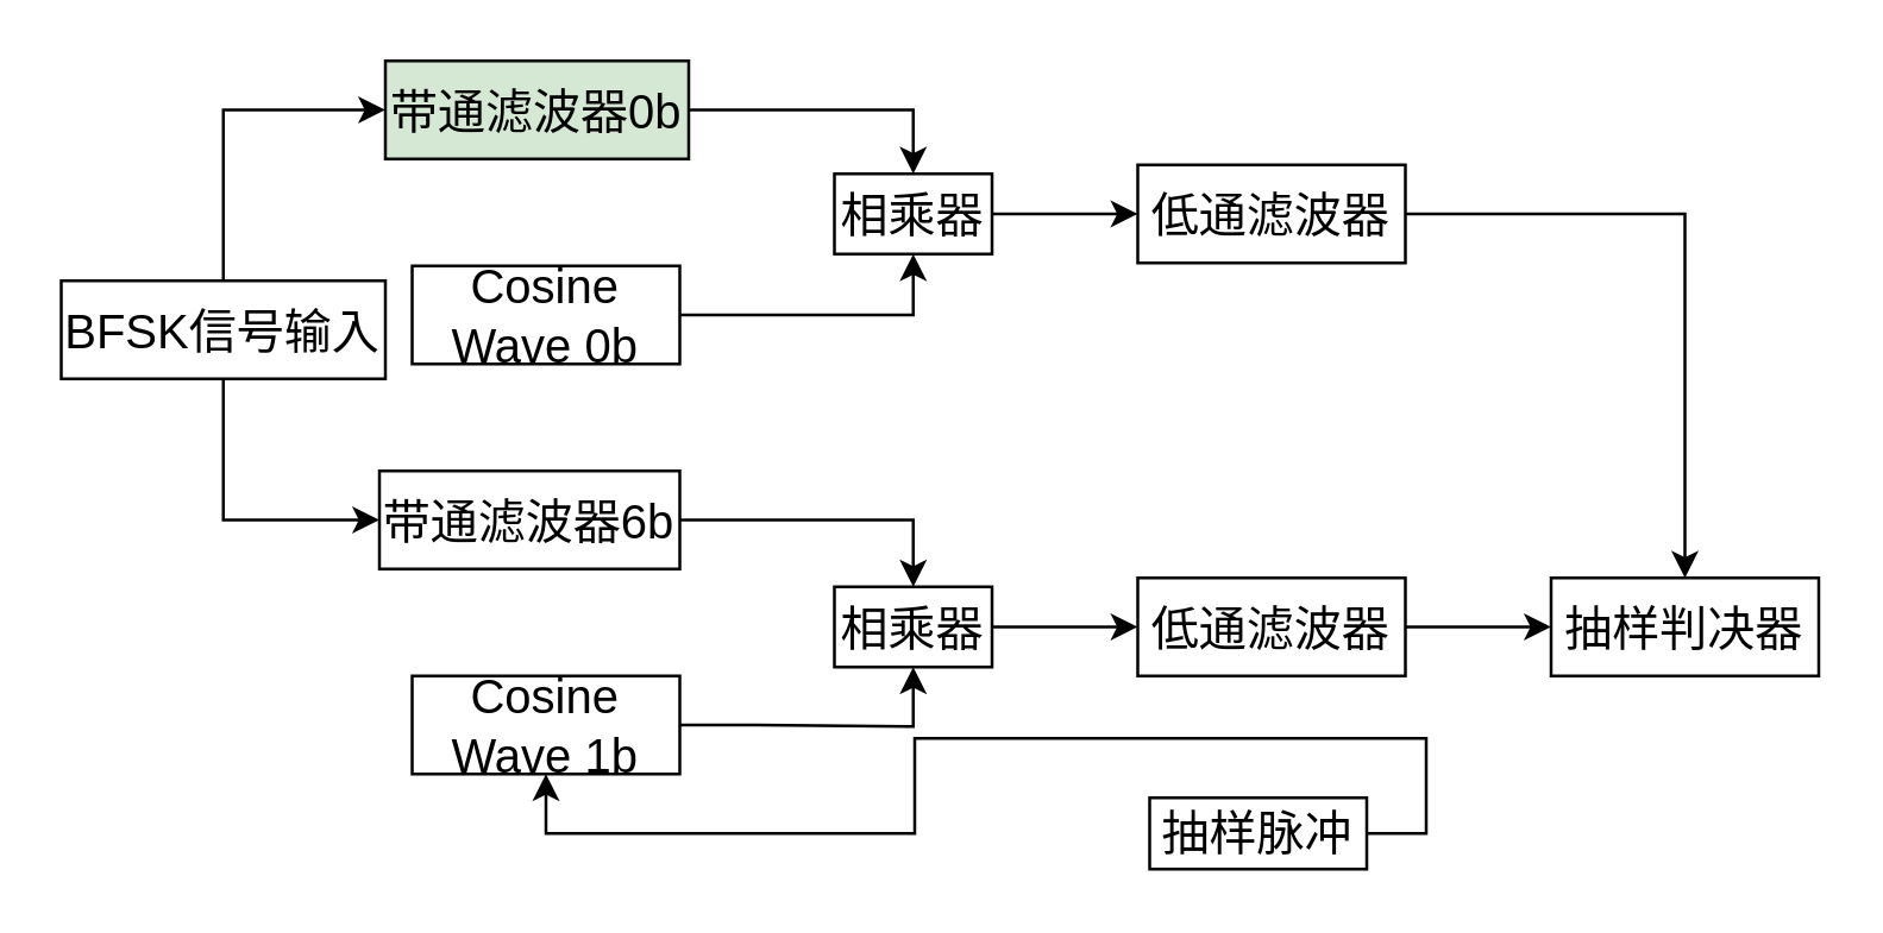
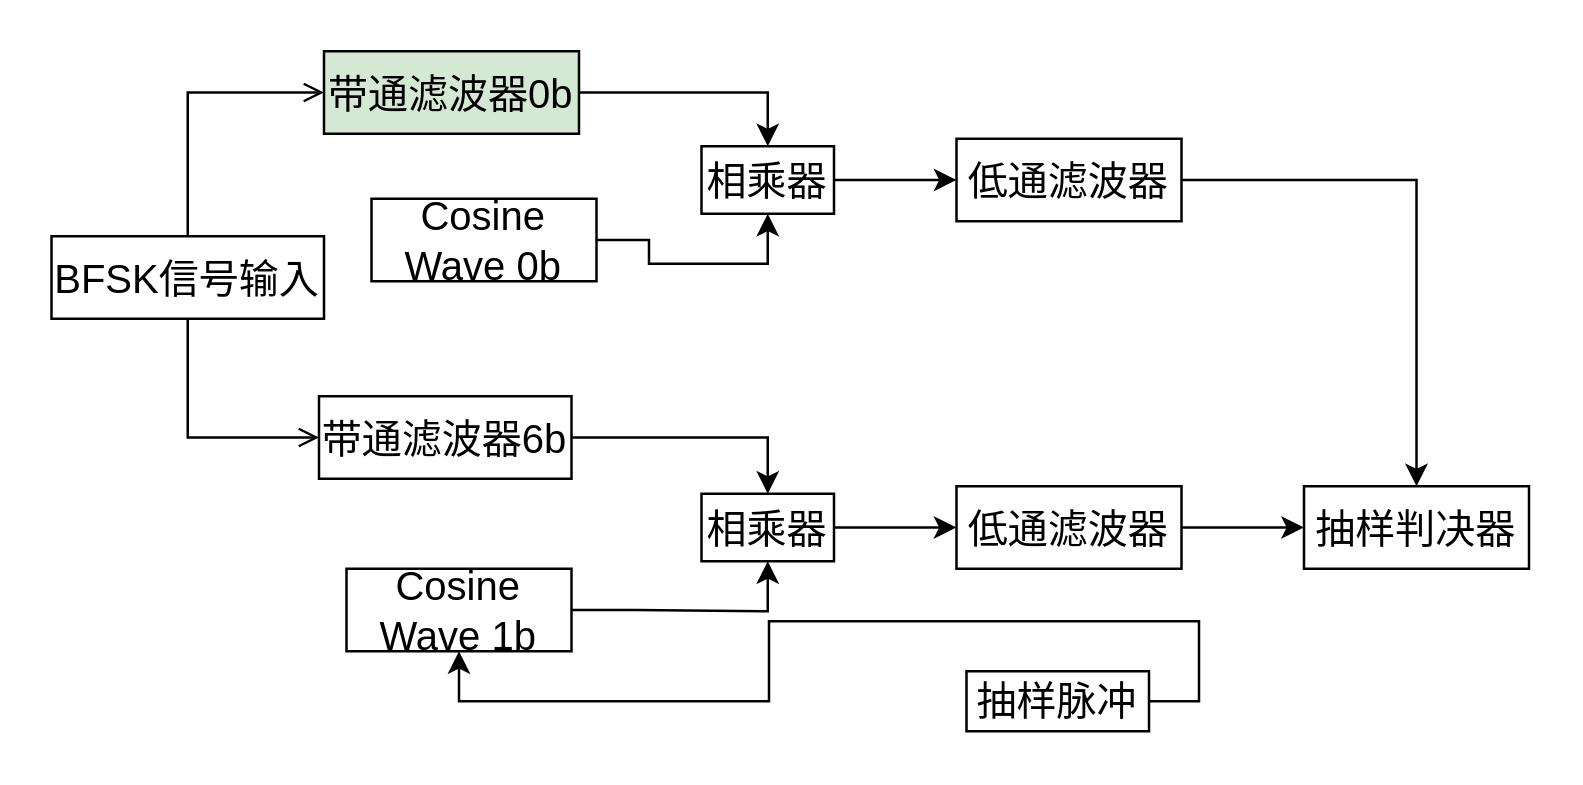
  <mxCell id="0" />
  <mxCell id="1" parent="0" />
- <mxCell id="2" style="edgeStyle=orthogonalEdgeStyle;rounded=0;orthogonalLoop=1;jettySize=auto;html=1;exitX=0.5;exitY=0;exitDx=0;exitDy=0;entryX=0;entryY=0.5;entryDx=0;entryDy=0;fontSize=16;" edge="1" parent="1" source="4" target="6"><mxGeometry relative="1" as="geometry" /></mxCell>
- <mxCell id="3" style="edgeStyle=orthogonalEdgeStyle;rounded=0;orthogonalLoop=1;jettySize=auto;html=1;exitX=0.5;exitY=1;exitDx=0;exitDy=0;entryX=0;entryY=0.5;entryDx=0;entryDy=0;fontSize=16;" edge="1" parent="1" source="4" target="8"><mxGeometry relative="1" as="geometry" /></mxCell>
+ <mxCell id="2" style="edgeStyle=orthogonalEdgeStyle;rounded=0;orthogonalLoop=1;jettySize=auto;html=1;exitX=0.5;exitY=0;exitDx=0;exitDy=0;entryX=0;entryY=0.5;entryDx=0;entryDy=0;fontSize=16;endArrow=open;" edge="1" parent="1" source="4" target="6"><mxGeometry relative="1" as="geometry" /></mxCell>
+ <mxCell id="3" style="edgeStyle=orthogonalEdgeStyle;rounded=0;orthogonalLoop=1;jettySize=auto;html=1;exitX=0.5;exitY=1;exitDx=0;exitDy=0;entryX=0;entryY=0.5;entryDx=0;entryDy=0;fontSize=16;endArrow=open;" edge="1" parent="1" source="4" target="8"><mxGeometry relative="1" as="geometry" /></mxCell>
  <mxCell id="4" value="BFSK信号输入" style="rounded=0;whiteSpace=wrap;html=1;fontSize=16;" vertex="1" parent="1"><mxGeometry x="20" y="94" width="109" height="33" as="geometry" /></mxCell>
  <mxCell id="5" style="edgeStyle=orthogonalEdgeStyle;rounded=0;orthogonalLoop=1;jettySize=auto;html=1;exitX=1;exitY=0.5;exitDx=0;exitDy=0;entryX=0.5;entryY=0;entryDx=0;entryDy=0;fontSize=16;" edge="1" parent="1" source="6" target="14"><mxGeometry relative="1" as="geometry" /></mxCell>
  <mxCell id="6" value="带通滤波器0b" style="rounded=0;whiteSpace=wrap;html=1;fontSize=16;fillColor=#d5e8d4;" vertex="1" parent="1"><mxGeometry x="129" y="20" width="102" height="33" as="geometry" /></mxCell>
  <mxCell id="7" style="edgeStyle=orthogonalEdgeStyle;rounded=0;orthogonalLoop=1;jettySize=auto;html=1;exitX=1;exitY=0.5;exitDx=0;exitDy=0;entryX=0.5;entryY=0;entryDx=0;entryDy=0;fontSize=16;" edge="1" parent="1" source="8" target="16"><mxGeometry relative="1" as="geometry" /></mxCell>
  <mxCell id="8" value="带通滤波器6b" style="rounded=0;whiteSpace=wrap;html=1;fontSize=16;" vertex="1" parent="1"><mxGeometry x="127" y="158" width="101" height="33" as="geometry" /></mxCell>
  <mxCell id="9" style="edgeStyle=orthogonalEdgeStyle;rounded=0;orthogonalLoop=1;jettySize=auto;html=1;exitX=1;exitY=0.5;exitDx=0;exitDy=0;entryX=0.5;entryY=1;entryDx=0;entryDy=0;fontSize=16;" edge="1" parent="1" source="10" target="14"><mxGeometry relative="1" as="geometry" /></mxCell>
- <mxCell id="10" value="Cosine Wave 0b" style="rounded=0;whiteSpace=wrap;html=1;fontSize=16;" vertex="1" parent="1"><mxGeometry x="138" y="89" width="90" height="33" as="geometry" /></mxCell>
+ <mxCell id="10" value="Cosine Wave 0b" style="rounded=0;whiteSpace=wrap;html=1;fontSize=16;" vertex="1" parent="1"><mxGeometry x="148" y="79" width="90" height="33" as="geometry" /></mxCell>
  <mxCell id="11" style="edgeStyle=orthogonalEdgeStyle;rounded=0;orthogonalLoop=1;jettySize=auto;html=1;exitX=1;exitY=0.5;exitDx=0;exitDy=0;entryX=0.5;entryY=1;entryDx=0;entryDy=0;fontSize=16;" edge="1" parent="1" source="12" target="16"><mxGeometry relative="1" as="geometry" /></mxCell>
  <mxCell id="12" value="Cosine Wave 1b" style="rounded=0;whiteSpace=wrap;html=1;fontSize=16;" vertex="1" parent="1"><mxGeometry x="138" y="227" width="90" height="33" as="geometry" /></mxCell>
  <mxCell id="13" style="edgeStyle=orthogonalEdgeStyle;rounded=0;orthogonalLoop=1;jettySize=auto;html=1;exitX=1;exitY=0.5;exitDx=0;exitDy=0;entryX=0;entryY=0.5;entryDx=0;entryDy=0;fontSize=16;" edge="1" parent="1" source="14" target="18"><mxGeometry relative="1" as="geometry" /></mxCell>
  <mxCell id="14" value="相乘器" style="rounded=0;whiteSpace=wrap;html=1;fontSize=16;" vertex="1" parent="1"><mxGeometry x="280" y="58" width="53" height="27" as="geometry" /></mxCell>
  <mxCell id="15" style="edgeStyle=orthogonalEdgeStyle;rounded=0;orthogonalLoop=1;jettySize=auto;html=1;exitX=1;exitY=0.5;exitDx=0;exitDy=0;entryX=0;entryY=0.5;entryDx=0;entryDy=0;fontSize=16;" edge="1" parent="1" source="16" target="20"><mxGeometry relative="1" as="geometry" /></mxCell>
  <mxCell id="16" value="相乘器" style="rounded=0;whiteSpace=wrap;html=1;fontSize=16;" vertex="1" parent="1"><mxGeometry x="280" y="197" width="53" height="27" as="geometry" /></mxCell>
  <mxCell id="17" style="edgeStyle=orthogonalEdgeStyle;rounded=0;orthogonalLoop=1;jettySize=auto;html=1;exitX=1;exitY=0.5;exitDx=0;exitDy=0;entryX=0.5;entryY=0;entryDx=0;entryDy=0;fontSize=16;" edge="1" parent="1" source="18" target="23"><mxGeometry relative="1" as="geometry" /></mxCell>
  <mxCell id="18" value="低通滤波器" style="rounded=0;whiteSpace=wrap;html=1;fontSize=16;" vertex="1" parent="1"><mxGeometry x="382" y="55" width="90" height="33" as="geometry" /></mxCell>
  <mxCell id="19" style="edgeStyle=orthogonalEdgeStyle;rounded=0;orthogonalLoop=1;jettySize=auto;html=1;exitX=1;exitY=0.5;exitDx=0;exitDy=0;entryX=0;entryY=0.5;entryDx=0;entryDy=0;fontSize=16;" edge="1" parent="1" source="20" target="23"><mxGeometry relative="1" as="geometry" /></mxCell>
  <mxCell id="20" value="低通滤波器" style="rounded=0;whiteSpace=wrap;html=1;fontSize=16;" vertex="1" parent="1"><mxGeometry x="382" y="194" width="90" height="33" as="geometry" /></mxCell>
  <mxCell id="21" style="edgeStyle=orthogonalEdgeStyle;rounded=0;orthogonalLoop=1;jettySize=auto;html=1;exitX=1;exitY=0.5;exitDx=0;exitDy=0;fontSize=16;" edge="1" parent="1" source="22" target="12"><mxGeometry relative="1" as="geometry" /></mxCell>
  <mxCell id="22" value="抽样脉冲" style="rounded=0;whiteSpace=wrap;html=1;fontSize=16;" vertex="1" parent="1"><mxGeometry x="386" y="268" width="73" height="24" as="geometry" /></mxCell>
  <mxCell id="23" value="抽样判决器" style="rounded=0;whiteSpace=wrap;html=1;fontSize=16;" vertex="1" parent="1"><mxGeometry x="521" y="194" width="90" height="33" as="geometry" /></mxCell>
